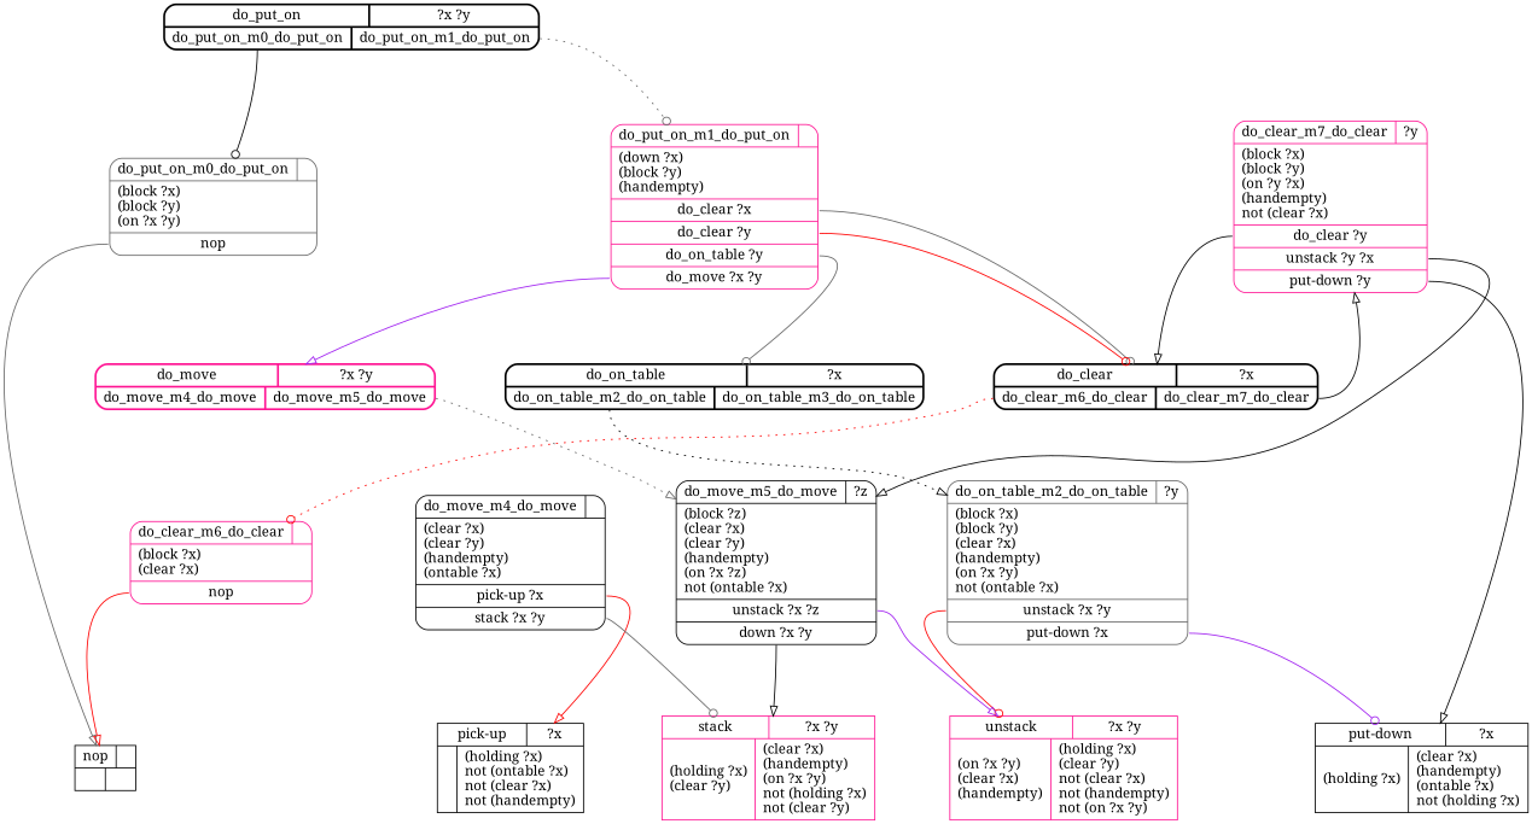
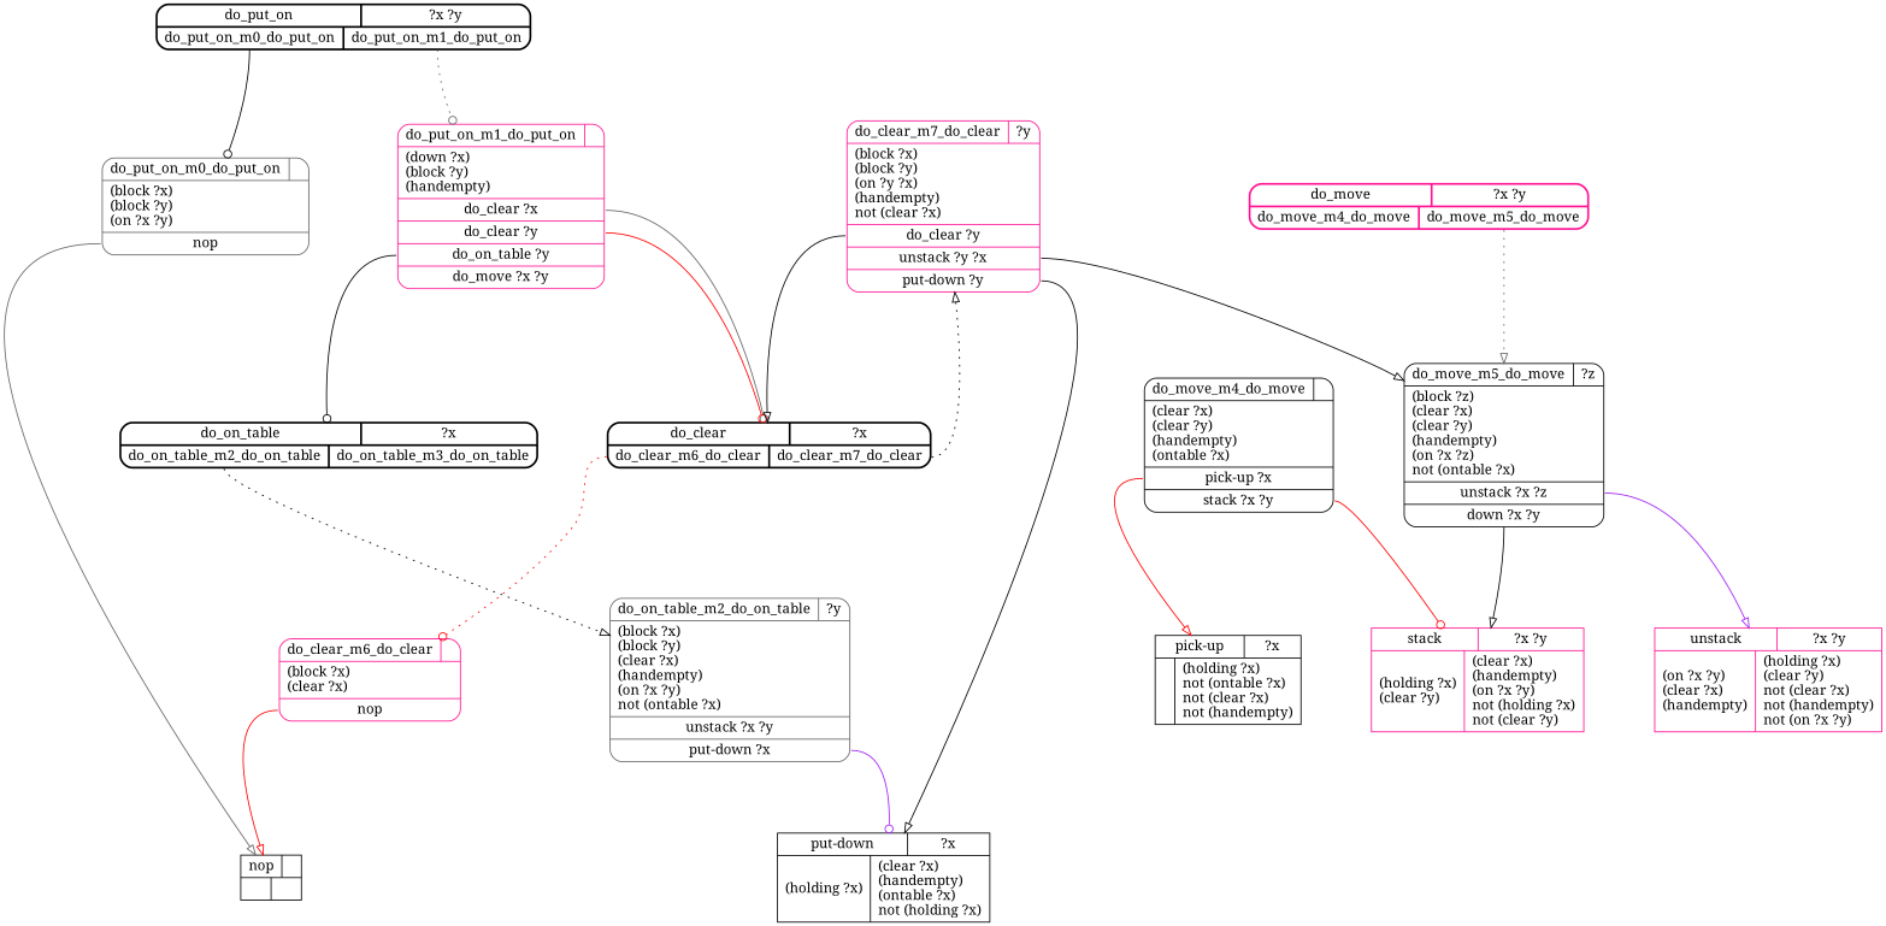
  digraph {
    fontname="Noto Serif"
    nodesep=1
    ranksep=1
    node [color=black fontname="Noto Serif" shape=Mrecord]
    edge [arrowhead=onormal color=black fontname="Noto Serif" tailport=0]
    "pick-up" [label="{{\N|?x}|{|(holding ?x)\lnot (ontable ?x)\lnot (clear ?x)\lnot (handempty)\l}}" shape=record]
    "put-down" [label="{{\N|?x}|{(holding ?x)\l|(clear ?x)\l(handempty)\l(ontable ?x)\lnot (holding ?x)\l}}" shape=record]
    stack [color=deeppink label="{{\N|?x ?y}|{(holding ?x)\l(clear ?y)\l|(clear ?x)\l(handempty)\l(on ?x ?y)\lnot (holding ?x)\lnot (clear ?y)\l}}" shape=record]
    unstack [color=deeppink label="{{\N|?x ?y}|{(on ?x ?y)\l(clear ?x)\l(handempty)\l|(holding ?x)\l(clear ?y)\lnot (clear ?x)\lnot (handempty)\lnot (on ?x ?y)\l}}" shape=record]
    nop [label="{{\N|}|{|}}" shape=record]
    do_put_on [label="{{\N|?x ?y}|{<0>do_put_on_m0_do_put_on|<1>do_put_on_m1_do_put_on}}" style=bold]
    do_put_on_m0_do_put_on [color=gray40 label="{{\N|}|(block ?x)\l(block ?y)\l(on ?x ?y)\l|<0>nop}"]
    do_put_on_m1_do_put_on [color=deeppink label="{{\N|}|(down ?x)\l(block ?y)\l(handempty)\l|<0>do_clear ?x|<1>do_clear ?y|<2>do_on_table ?y|<3>do_move ?x ?y}"]
    do_clear [label="{{\N|?x}|{<0>do_clear_m6_do_clear|<1>do_clear_m7_do_clear}}" style=bold]
    do_on_table [label="{{\N|?x}|{<0>do_on_table_m2_do_on_table|<1>do_on_table_m3_do_on_table}}" style=bold]
    do_move [color=deeppink label="{{\N|?x ?y}|{<0>do_move_m4_do_move|<1>do_move_m5_do_move}}" style=bold]
    do_clear_m6_do_clear [color=deeppink label="{{\N|}|(block ?x)\l(clear ?x)\l|<0>nop}"]
    do_clear_m7_do_clear [color=deeppink label="{{\N|?y}|(block ?x)\l(block ?y)\l(on ?y ?x)\l(handempty)\lnot (clear ?x)\l|<0>do_clear ?y|<1>unstack ?y ?x|<2>put-down ?y}"]
    do_on_table_m2_do_on_table [color=gray40 label="{{\N|?y}|(block ?x)\l(block ?y)\l(clear ?x)\l(handempty)\l(on ?x ?y)\lnot (ontable ?x)\l|<0>unstack ?x ?y|<1>put-down ?x}"]
    do_move_m5_do_move [label="{{\N|?z}|(block ?z)\l(clear ?x)\l(clear ?y)\l(handempty)\l(on ?x ?z)\lnot (ontable ?x)\l|<0>unstack ?x ?z|<1>down ?x ?y}"]
    do_move_m4_do_move [label="{{\N|}|(clear ?x)\l(clear ?y)\l(handempty)\l(ontable ?x)\l|<0>pick-up ?x|<1>stack ?x ?y}"]
    do_put_on -> do_put_on_m0_do_put_on [arrowhead=odot style=solid]
    do_put_on -> do_put_on_m1_do_put_on [arrowhead=odot color=gray40 style=dotted tailport=1]
    do_put_on_m0_do_put_on -> nop [color=gray40]
    do_put_on_m1_do_put_on -> do_clear [arrowhead=odot color=gray40]
    do_put_on_m1_do_put_on -> do_clear [arrowhead=odot color=red tailport=1]
-   do_put_on_m1_do_put_on -> do_on_table [arrowhead=odot color=gray40 tailport=2]
-   do_put_on_m1_do_put_on -> do_move [color=purple tailport=3]
+   do_put_on_m1_do_put_on -> do_on_table [arrowhead=odot tailport=2]
    do_clear -> do_clear_m6_do_clear [arrowhead=odot color=red style=dotted]
-   do_clear -> do_clear_m7_do_clear [style=solid tailport=1]
+   do_clear -> do_clear_m7_do_clear [style=dotted tailport=1]
    do_on_table -> do_on_table_m2_do_on_table [style=dotted]
    do_move -> do_move_m5_do_move [color=gray40 style=dotted tailport=1]
    do_clear_m6_do_clear -> nop [color=red]
    do_clear_m7_do_clear -> "put-down" [tailport=2]
    do_clear_m7_do_clear -> do_clear
    do_clear_m7_do_clear -> do_move_m5_do_move [tailport=1]
    do_on_table_m2_do_on_table -> "put-down" [arrowhead=odot color=purple tailport=1]
-   do_on_table_m2_do_on_table -> unstack [arrowhead=odot color=red]
    do_move_m5_do_move -> stack [tailport=1]
    do_move_m5_do_move -> unstack [color=purple]
    do_move_m4_do_move -> "pick-up" [color=red]
-   do_move_m4_do_move -> stack [arrowhead=odot color=gray40 tailport=1]
+   do_move_m4_do_move -> stack [arrowhead=odot color=red tailport=1]
  }
